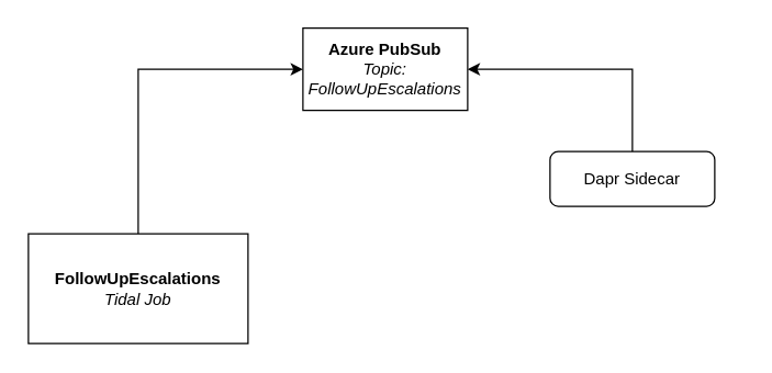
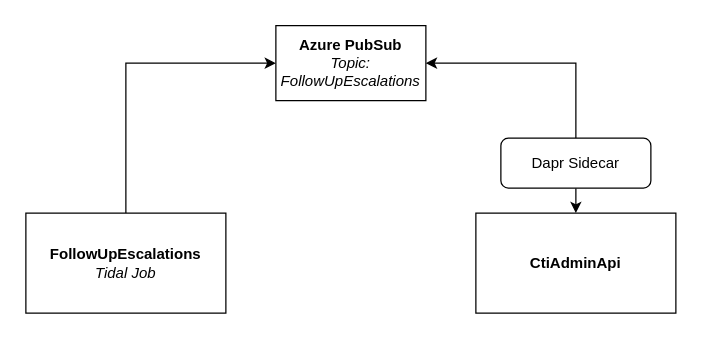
  <mxCell id="0" />
  <mxCell id="1" parent="0" />
  <mxCell id="2" value="&lt;b&gt;Azure PubSub&lt;/b&gt;&lt;br&gt;&lt;i&gt;Topic: FollowUpEscalations&lt;/i&gt;" style="rounded=0;whiteSpace=wrap;html=1;" vertex="1" parent="1"><mxGeometry x="220" y="20" width="120" height="60" as="geometry" /></mxCell>
  <mxCell id="3" style="edgeStyle=orthogonalEdgeStyle;rounded=0;orthogonalLoop=1;jettySize=auto;html=1;exitX=0.5;exitY=0;exitDx=0;exitDy=0;entryX=0;entryY=0.5;entryDx=0;entryDy=0;" edge="1" parent="1" source="4" target="2"><mxGeometry relative="1" as="geometry" /></mxCell>
  <mxCell id="4" value="&lt;b&gt;FollowUpEscalations&lt;/b&gt;&lt;br&gt;&lt;i&gt;Tidal Job&lt;/i&gt;" style="rounded=0;whiteSpace=wrap;html=1;" vertex="1" parent="1"><mxGeometry x="20" y="170" width="160" height="80" as="geometry" /></mxCell>
  <mxCell id="5" style="edgeStyle=orthogonalEdgeStyle;rounded=0;orthogonalLoop=1;jettySize=auto;html=1;exitX=0.5;exitY=0;exitDx=0;exitDy=0;entryX=1;entryY=0.5;entryDx=0;entryDy=0;" edge="1" parent="1" source="8" target="2"><mxGeometry relative="1" as="geometry" /></mxCell>
+ <mxCell id="6" value="&lt;b&gt;CtiAdminApi&lt;/b&gt;" style="rounded=0;whiteSpace=wrap;html=1;" vertex="1" parent="1"><mxGeometry x="380" y="170" width="160" height="80" as="geometry" /></mxCell>
+ <mxCell id="7" value="" style="endArrow=classic;html=1;rounded=0;exitX=0.5;exitY=1;exitDx=0;exitDy=0;entryX=0.5;entryY=0;entryDx=0;entryDy=0;" edge="1" parent="1" source="8" target="6"><mxGeometry width="50" height="50" relative="1" as="geometry"><mxPoint x="380" y="360" as="sourcePoint" /><mxPoint x="430" y="310" as="targetPoint" /></mxGeometry></mxCell>
  <mxCell id="8" value="Dapr Sidecar" style="rounded=1;whiteSpace=wrap;html=1;" vertex="1" parent="1"><mxGeometry x="400" y="110" width="120" height="40" as="geometry" /></mxCell>
